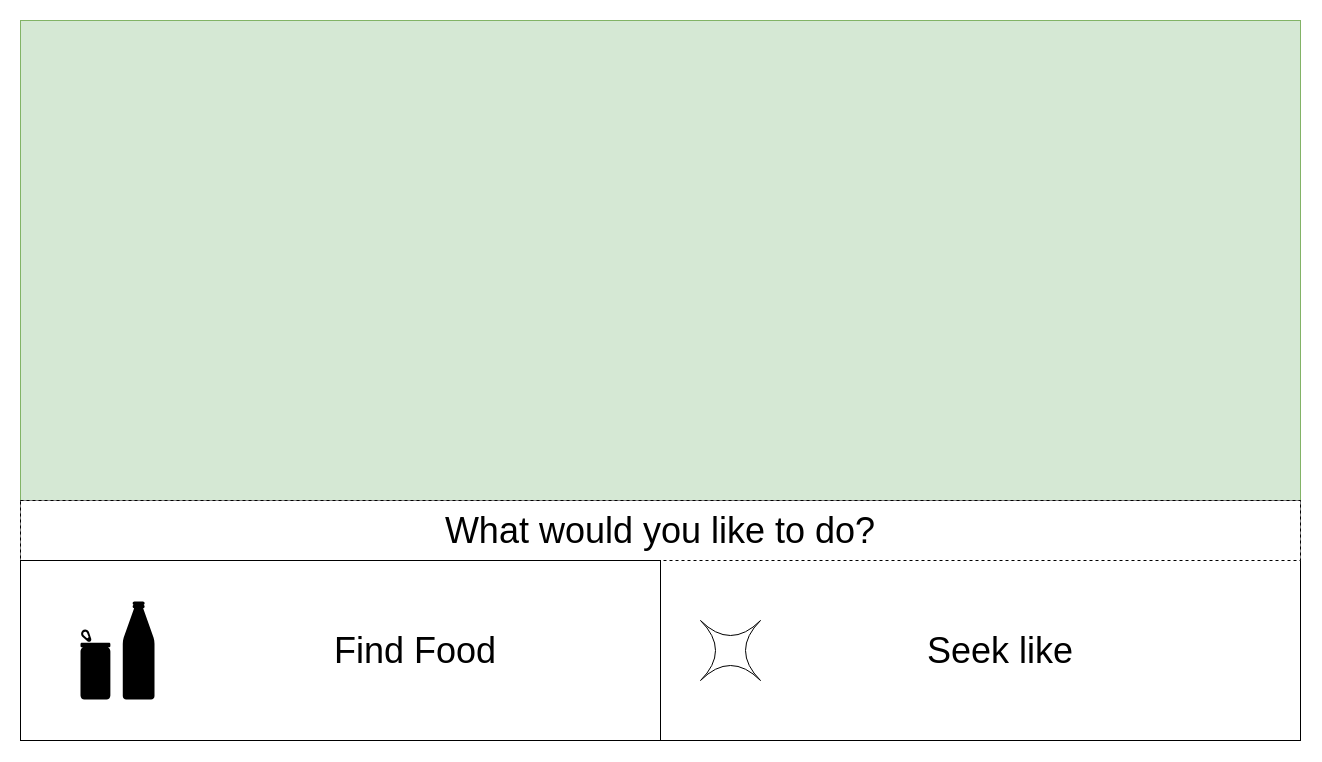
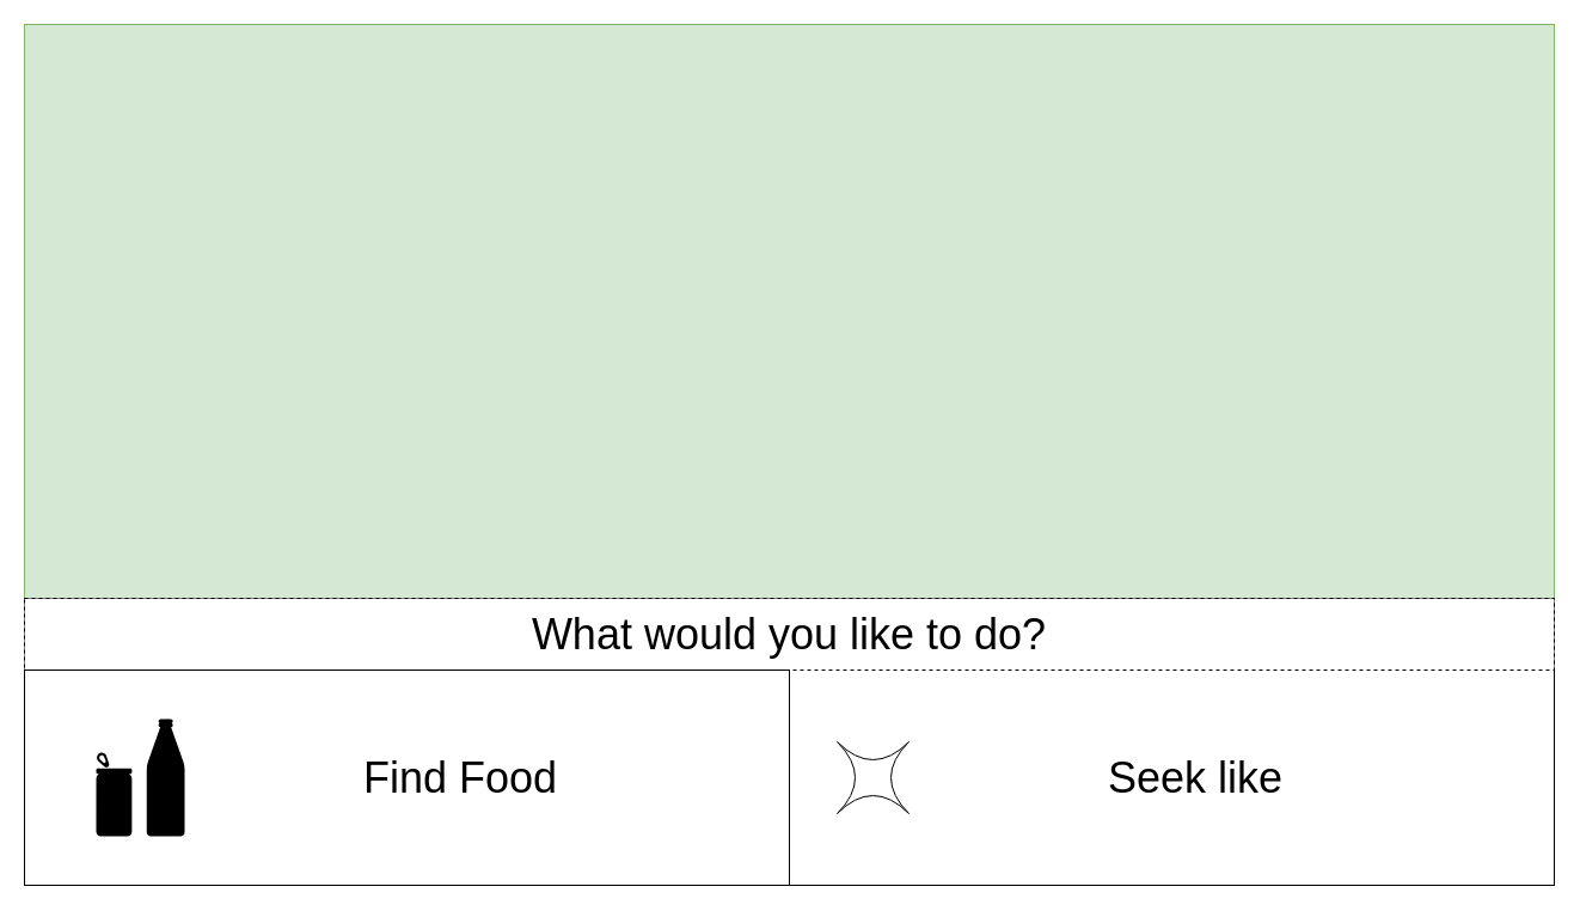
  <mxCell id="0" />
  <mxCell id="1" parent="0" />
  <mxCell id="2" value="" style="rounded=0;whiteSpace=wrap;html=1;fillColor=#d5e8d4;strokeColor=#82b366;" vertex="1" parent="1"><mxGeometry width="1280" height="720" as="geometry" x="20" y="20" /></mxCell>
  <mxCell id="3" value="" style="rounded=0;whiteSpace=wrap;html=1;" vertex="1" parent="1"><mxGeometry y="500" width="1280" height="240" as="geometry" x="20" /></mxCell>
  <mxCell id="4" value="&lt;font style=&quot;font-size: 36px;&quot;&gt;What would you like to do?&lt;/font&gt;" style="rounded=0;whiteSpace=wrap;html=1;dashed=1;" vertex="1" parent="1"><mxGeometry y="500" width="1280" height="60" as="geometry" x="20" /></mxCell>
  <mxCell id="5" value="" style="rounded=0;whiteSpace=wrap;html=1;" vertex="1" parent="1"><mxGeometry y="560" width="640" height="180" as="geometry" x="20" /></mxCell>
  <mxCell id="6" value="" style="shape=mxgraph.signs.food.cans_and_bottles;html=1;pointerEvents=1;fillColor=#000000;strokeColor=none;verticalLabelPosition=bottom;verticalAlign=top;align=center;" vertex="1" parent="1"><mxGeometry x="80" y="601" width="74" height="98" as="geometry" /></mxCell>
- <mxCell id="7" value="&lt;font style=&quot;font-size: 36px;&quot;&gt;Find Food&lt;/font&gt;" style="text;html=1;align=center;verticalAlign=middle;whiteSpace=wrap;rounded=0;" vertex="1" parent="1"><mxGeometry x="270" y="600" width="290" height="100" as="geometry" /></mxCell>
+ <mxCell id="7" value="&lt;font style=&quot;font-size: 36px;&quot;&gt;Find Food&lt;/font&gt;" style="text;html=1;align=center;verticalAlign=middle;whiteSpace=wrap;rounded=0;" vertex="1" parent="1"><mxGeometry x="240" y="600" width="290" height="100" as="geometry" /></mxCell>
  <mxCell id="8" value="" style="shape=switch;whiteSpace=wrap;html=1;" vertex="1" parent="1"><mxGeometry x="700" y="620" width="60" height="60" as="geometry" /></mxCell>
  <mxCell id="9" value="&lt;font style=&quot;font-size: 36px;&quot;&gt;Seek like&lt;/font&gt;" style="text;html=1;align=center;verticalAlign=middle;whiteSpace=wrap;rounded=0;" vertex="1" parent="1"><mxGeometry x="870" y="617.5" width="260" height="65" as="geometry" /></mxCell>
